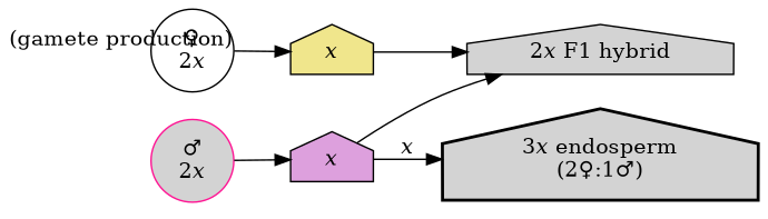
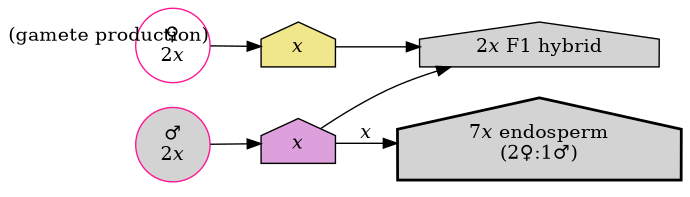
  digraph {
    fontname="DejaVu Serif"
    rankdir=LR
    node [color=black fillcolor=lightgrey fontname="DejaVu Serif" shape=house style=filled]
    edge [fontname="DejaVu Serif"]
-   n1 [fillcolor=white label="♀\n2𝑥" shape=ellipse]
+   n1 [color=deeppink fillcolor=white label="♀\n2𝑥" shape=ellipse]
    n2 [fillcolor=khaki label="𝑥"]
    n3 [label="2𝑥 F1 hybrid"]
-   n4 [label="3𝑥 endosperm\n(2♀:1♂)" style="bold,filled"]
+   n4 [label="7𝑥 endosperm\n(2♀:1♂)" style="bold,filled"]
    n5 [color=deeppink label="♂\n2𝑥" shape=ellipse]
    n6 [fillcolor=plum label="𝑥"]
    n1 -> n2 [xlabel="(gamete production)   "]
    n2 -> n3
    n5 -> n6
    n6 -> n3
    n6 -> n4 [label="𝑥"]
  }
